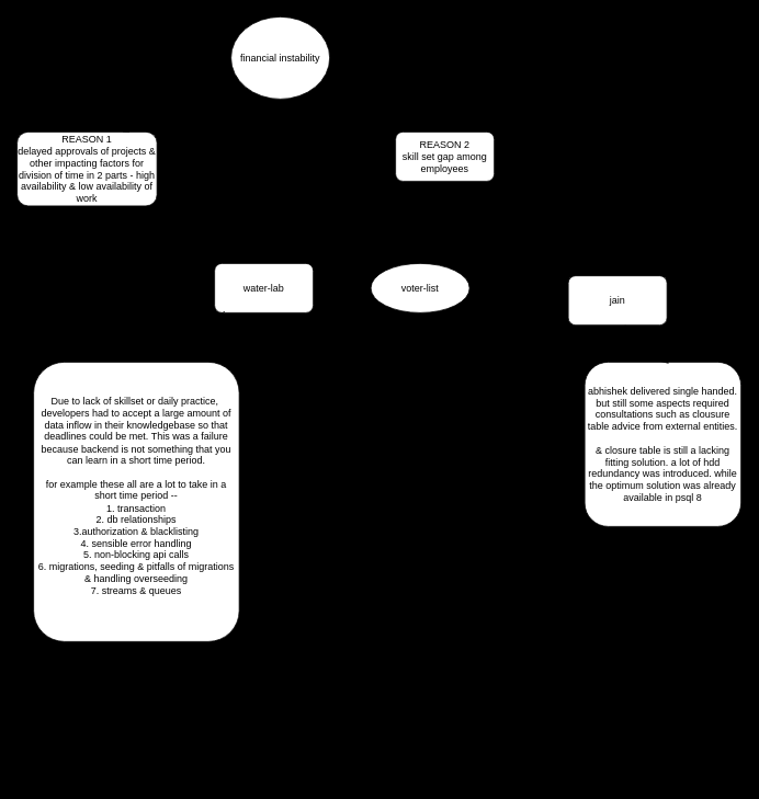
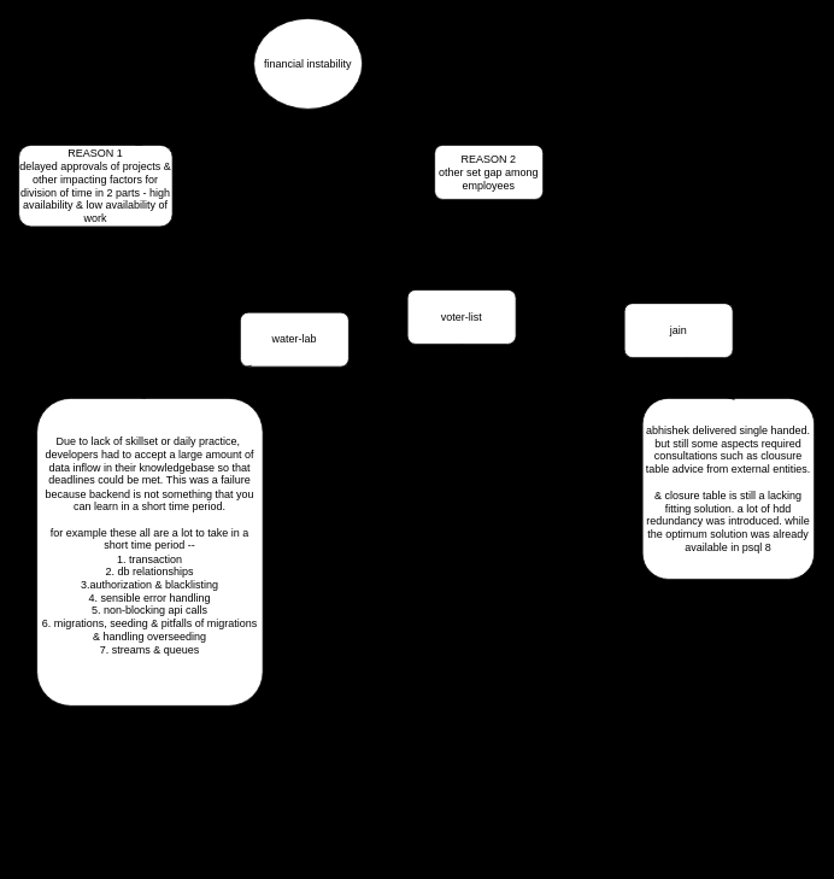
  <mxCell id="0" />
  <mxCell id="1" parent="0" />
  <mxCell id="2" value="financial instability" style="ellipse;whiteSpace=wrap;html=1;" vertex="1" parent="1"><mxGeometry x="280" y="20" width="120" height="100" as="geometry" /></mxCell>
  <mxCell id="3" value="&lt;div&gt;REASON 1&lt;/div&gt;delayed approvals of projects &amp;amp; other impacting factors for division of time in 2 parts - high availability &amp;amp; low availability of work" style="rounded=1;whiteSpace=wrap;html=1;" vertex="1" parent="1"><mxGeometry x="20" y="160" width="170" height="90" as="geometry" /></mxCell>
- <mxCell id="4" value="&lt;div&gt;REASON 2&lt;/div&gt;skill set gap among employees" style="rounded=1;whiteSpace=wrap;html=1;" vertex="1" parent="1"><mxGeometry x="480" y="160" width="120" height="60" as="geometry" /></mxCell>
- <mxCell id="5" value="voter-list" style="ellipse;whiteSpace=wrap;html=1;" vertex="1" parent="1"><mxGeometry x="450" y="320" width="120" height="60" as="geometry" /></mxCell>
+ <mxCell id="4" value="&lt;div&gt;REASON 2&lt;/div&gt;other set gap among employees" style="rounded=1;whiteSpace=wrap;html=1;" vertex="1" parent="1"><mxGeometry x="480" y="160" width="120" height="60" as="geometry" /></mxCell>
+ <mxCell id="5" value="voter-list" style="rounded=1;whiteSpace=wrap;html=1;" vertex="1" parent="1"><mxGeometry x="450" y="320" width="120" height="60" as="geometry" /></mxCell>
  <mxCell id="6" value="jain" style="rounded=1;whiteSpace=wrap;html=1;" vertex="1" parent="1"><mxGeometry x="690" y="335" width="120" height="60" as="geometry" /></mxCell>
  <mxCell id="7" value="" style="endArrow=classic;html=1;rounded=0;entryX=0.75;entryY=0;entryDx=0;entryDy=0;" edge="1" parent="1" source="2" target="3"><mxGeometry width="50" height="50" relative="1" as="geometry"><mxPoint x="340" y="360" as="sourcePoint" /><mxPoint x="390" y="310" as="targetPoint" /></mxGeometry></mxCell>
  <mxCell id="8" value="" style="endArrow=classic;html=1;rounded=0;exitX=0.965;exitY=0.796;exitDx=0;exitDy=0;exitPerimeter=0;entryX=0.104;entryY=-0.022;entryDx=0;entryDy=0;entryPerimeter=0;" edge="1" parent="1" source="2" target="4"><mxGeometry width="50" height="50" relative="1" as="geometry"><mxPoint x="430" y="130" as="sourcePoint" /><mxPoint x="480" y="80" as="targetPoint" /></mxGeometry></mxCell>
  <mxCell id="9" value="" style="endArrow=open;html=1;rounded=0;exitX=0.326;exitY=1.047;exitDx=0;exitDy=0;exitPerimeter=0;" edge="1" parent="1" source="4" target="5"><mxGeometry width="50" height="50" relative="1" as="geometry"><mxPoint x="510" y="280" as="sourcePoint" /><mxPoint x="560" y="230" as="targetPoint" /></mxGeometry></mxCell>
  <mxCell id="10" value="" style="endArrow=classic;html=1;rounded=0;exitX=1;exitY=1;exitDx=0;exitDy=0;entryX=0.076;entryY=-0.064;entryDx=0;entryDy=0;entryPerimeter=0;" edge="1" parent="1" source="4" target="6"><mxGeometry width="50" height="50" relative="1" as="geometry"><mxPoint x="630" y="290" as="sourcePoint" /><mxPoint x="680" y="240" as="targetPoint" /></mxGeometry></mxCell>
  <mxCell id="11" value="Revised problems within voterlist" style="swimlane;fontStyle=0;childLayout=stackLayout;horizontal=1;startSize=30;horizontalStack=0;resizeParent=1;resizeParentMax=0;resizeLast=0;collapsible=1;marginBottom=0;whiteSpace=wrap;html=1;fillColor=#000000;fillStyle=solid;" vertex="1" parent="1"><mxGeometry x="430" y="440" width="190" height="510" as="geometry"><mxRectangle x="490" y="440" width="220" height="30" as="alternateBounds" /></mxGeometry></mxCell>
  <mxCell id="12" value="1. we spent lets say 4 hours on image storage unprofessionaly even though it was a real world project &amp;amp; not a POC or internal project.&lt;div&gt;&lt;div&gt;&lt;br&gt;&lt;/div&gt;&lt;/div&gt;" style="text;strokeColor=none;fillColor=none;align=left;verticalAlign=middle;spacingLeft=4;spacingRight=4;overflow=hidden;points=[[0,0.5],[1,0.5]];portConstraint=eastwest;rotatable=0;whiteSpace=wrap;html=1;" vertex="1" parent="11"><mxGeometry y="30" width="190" height="90" as="geometry" /></mxCell>
  <mxCell id="13" value="2. same issue was addressed again with a more realistic approach(HDD storage) but still creating a debt for re-work. Not to mention again 4 hours must have or similar, spent.&lt;div&gt;&lt;br&gt;&lt;/div&gt;&lt;div&gt;3. But if we had the chance to implement the optimum or event the most fitting solution(lets say s3 bucket) then were we ready to implement in the appropriate time slot?&lt;/div&gt;" style="text;strokeColor=none;fillColor=none;align=left;verticalAlign=middle;spacingLeft=4;spacingRight=4;overflow=hidden;points=[[0,0.5],[1,0.5]];portConstraint=eastwest;rotatable=0;whiteSpace=wrap;html=1;" vertex="1" parent="11"><mxGeometry y="120" width="190" height="210" as="geometry" /></mxCell>
  <mxCell id="14" value="4. why need external help such as consultation for even simple projects such as voter-list. why was this not resolved internally." style="text;strokeColor=none;fillColor=none;align=left;verticalAlign=middle;spacingLeft=4;spacingRight=4;overflow=hidden;points=[[0,0.5],[1,0.5]];portConstraint=eastwest;rotatable=0;whiteSpace=wrap;html=1;" vertex="1" parent="11"><mxGeometry y="330" width="190" height="180" as="geometry" /></mxCell>
  <mxCell id="15" value="" style="endArrow=classic;html=1;rounded=0;entryX=0.43;entryY=-0.004;entryDx=0;entryDy=0;entryPerimeter=0;exitX=0.5;exitY=1;exitDx=0;exitDy=0;" edge="1" parent="1" source="5" target="11"><mxGeometry width="50" height="50" relative="1" as="geometry"><mxPoint x="350" y="430" as="sourcePoint" /><mxPoint x="390" y="380" as="targetPoint" /></mxGeometry></mxCell>
  <mxCell id="16" value="abhishek delivered single handed. but still some aspects required consultations such as clousure table advice from external entities.&lt;br&gt;&lt;br&gt;&amp;amp; closure table is still a lacking fitting solution. a lot of hdd redundancy was introduced. while the optimum solution was already available in psql 8" style="rounded=1;whiteSpace=wrap;html=1;" vertex="1" parent="1"><mxGeometry x="710" y="440" width="190" height="200" as="geometry" /></mxCell>
  <mxCell id="17" value="" style="endArrow=classic;html=1;rounded=0;entryX=0.539;entryY=0.01;entryDx=0;entryDy=0;entryPerimeter=0;exitX=0.576;exitY=1.006;exitDx=0;exitDy=0;exitPerimeter=0;" edge="1" parent="1" source="6" target="16"><mxGeometry width="50" height="50" relative="1" as="geometry"><mxPoint x="740" y="440" as="sourcePoint" /><mxPoint x="790" y="390" as="targetPoint" /></mxGeometry></mxCell>
- <mxCell id="18" value="water-lab" style="rounded=1;whiteSpace=wrap;html=1;" vertex="1" parent="1"><mxGeometry x="260" y="320" width="120" height="60" as="geometry" /></mxCell>
+ <mxCell id="18" value="water-lab" style="rounded=1;whiteSpace=wrap;html=1;" vertex="1" parent="1"><mxGeometry x="265" y="345" width="120" height="60" as="geometry" /></mxCell>
  <mxCell id="19" value="" style="endArrow=classic;html=1;rounded=0;entryX=0.597;entryY=-0.05;entryDx=0;entryDy=0;entryPerimeter=0;exitX=0;exitY=1;exitDx=0;exitDy=0;" edge="1" parent="1" source="4" target="18"><mxGeometry width="50" height="50" relative="1" as="geometry"><mxPoint x="440" y="330" as="sourcePoint" /><mxPoint x="490" y="280" as="targetPoint" /></mxGeometry></mxCell>
  <mxCell id="20" value="Due to lack of skillset or daily practice,&amp;nbsp; developers had to accept a large amount of data inflow in their knowledgebase so that deadlines could be met. This was a failure because backend is not something that you can learn in a short time period.&lt;div&gt;&lt;br&gt;&lt;/div&gt;&lt;div&gt;for example these all are a lot to take in a short time period --&lt;/div&gt;&lt;div&gt;1. transaction&lt;/div&gt;&lt;div&gt;2. db relationships&lt;/div&gt;&lt;div&gt;3.authorization &amp;amp; blacklisting&lt;/div&gt;&lt;div&gt;4. sensible error handling&lt;/div&gt;&lt;div&gt;5. non-blocking api calls&lt;/div&gt;&lt;div&gt;6. migrations, seeding &amp;amp; pitfalls of migrations &amp;amp; handling overseeding&lt;/div&gt;&lt;div&gt;7. streams &amp;amp; queues&lt;/div&gt;&lt;div&gt;&lt;br&gt;&lt;/div&gt;" style="rounded=1;whiteSpace=wrap;html=1;" vertex="1" parent="1"><mxGeometry x="40" y="440" width="250" height="340" as="geometry" /></mxCell>
  <mxCell id="21" value="" style="endArrow=classic;html=1;rounded=0;exitX=0.104;exitY=0.978;exitDx=0;exitDy=0;exitPerimeter=0;entryX=0.443;entryY=-0.004;entryDx=0;entryDy=0;entryPerimeter=0;" edge="1" parent="1" source="18" target="20"><mxGeometry width="50" height="50" relative="1" as="geometry"><mxPoint x="260" y="430" as="sourcePoint" /><mxPoint x="310" y="380" as="targetPoint" /></mxGeometry></mxCell>
